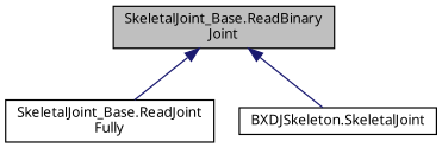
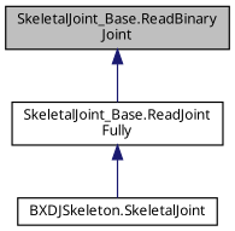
  digraph {
    fontname="Noto Sans"
    rankdir=TB
    node [color=black fillcolor=white fontname="Noto Sans" fontsize=10 shape=record style=filled]
    edge [color=midnightblue dir=back fontname="Noto Sans" fontsize=10 labelfontname=Helvetica labelfontsize=10 style=solid]
    n1 [fillcolor=grey75 fontcolor=black height=0.2 label="SkeletalJoint_Base.ReadBinary\lJoint" width=0.4]
    n2 [height=0.2 label="SkeletalJoint_Base.ReadJoint\lFully" width=0.4]
    n3 [height=0.2 label="BXDJSkeleton.SkeletalJoint" width=0.4]
    n1 -> n2
-   n1 -> n3
+   n2 -> n3
  }
